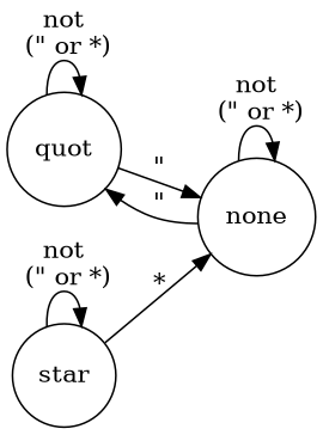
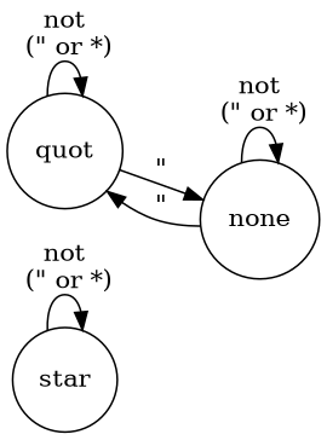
  digraph {
    rankdir=LR
    node [shape=circle]
    quot
    none
    star
    quot -> quot [label="not\n (\" or *)"]
    quot -> none [label="\""]
    none -> quot [label="\""]
    none -> none [label="not\n (\" or *)"]
-   star -> none [label="*"]
    star -> star [label="not\n (\" or *)"]
  }
